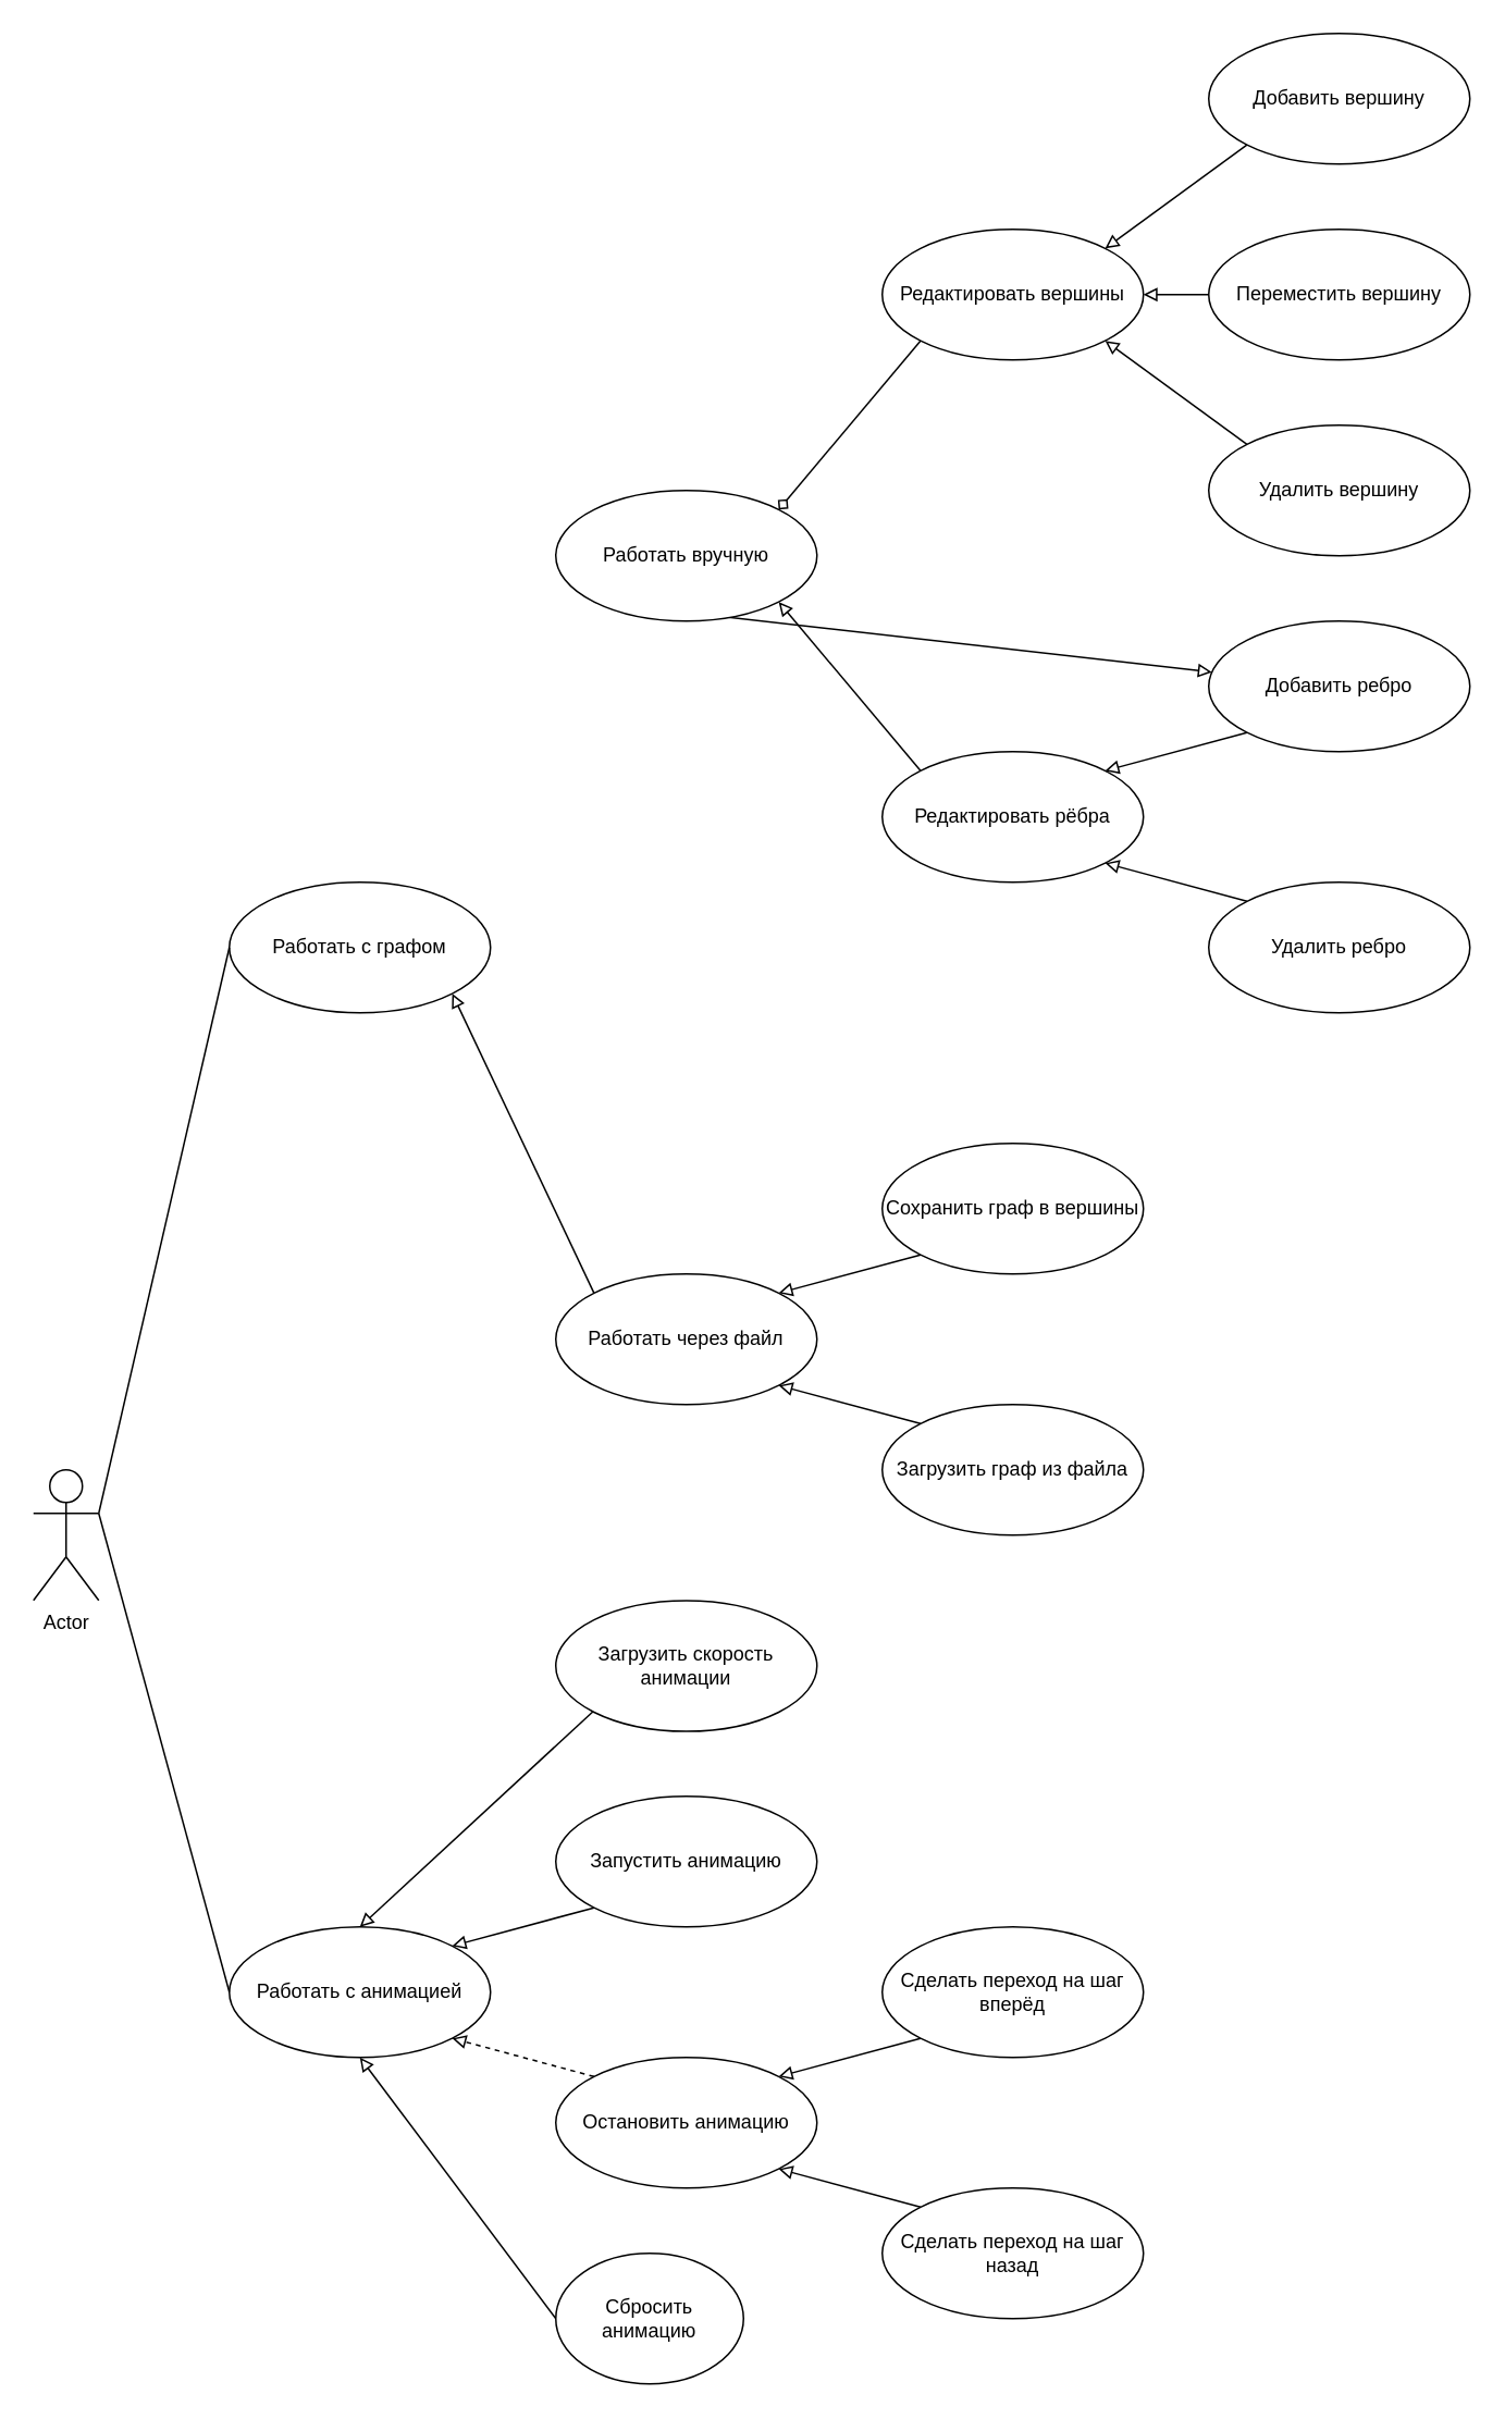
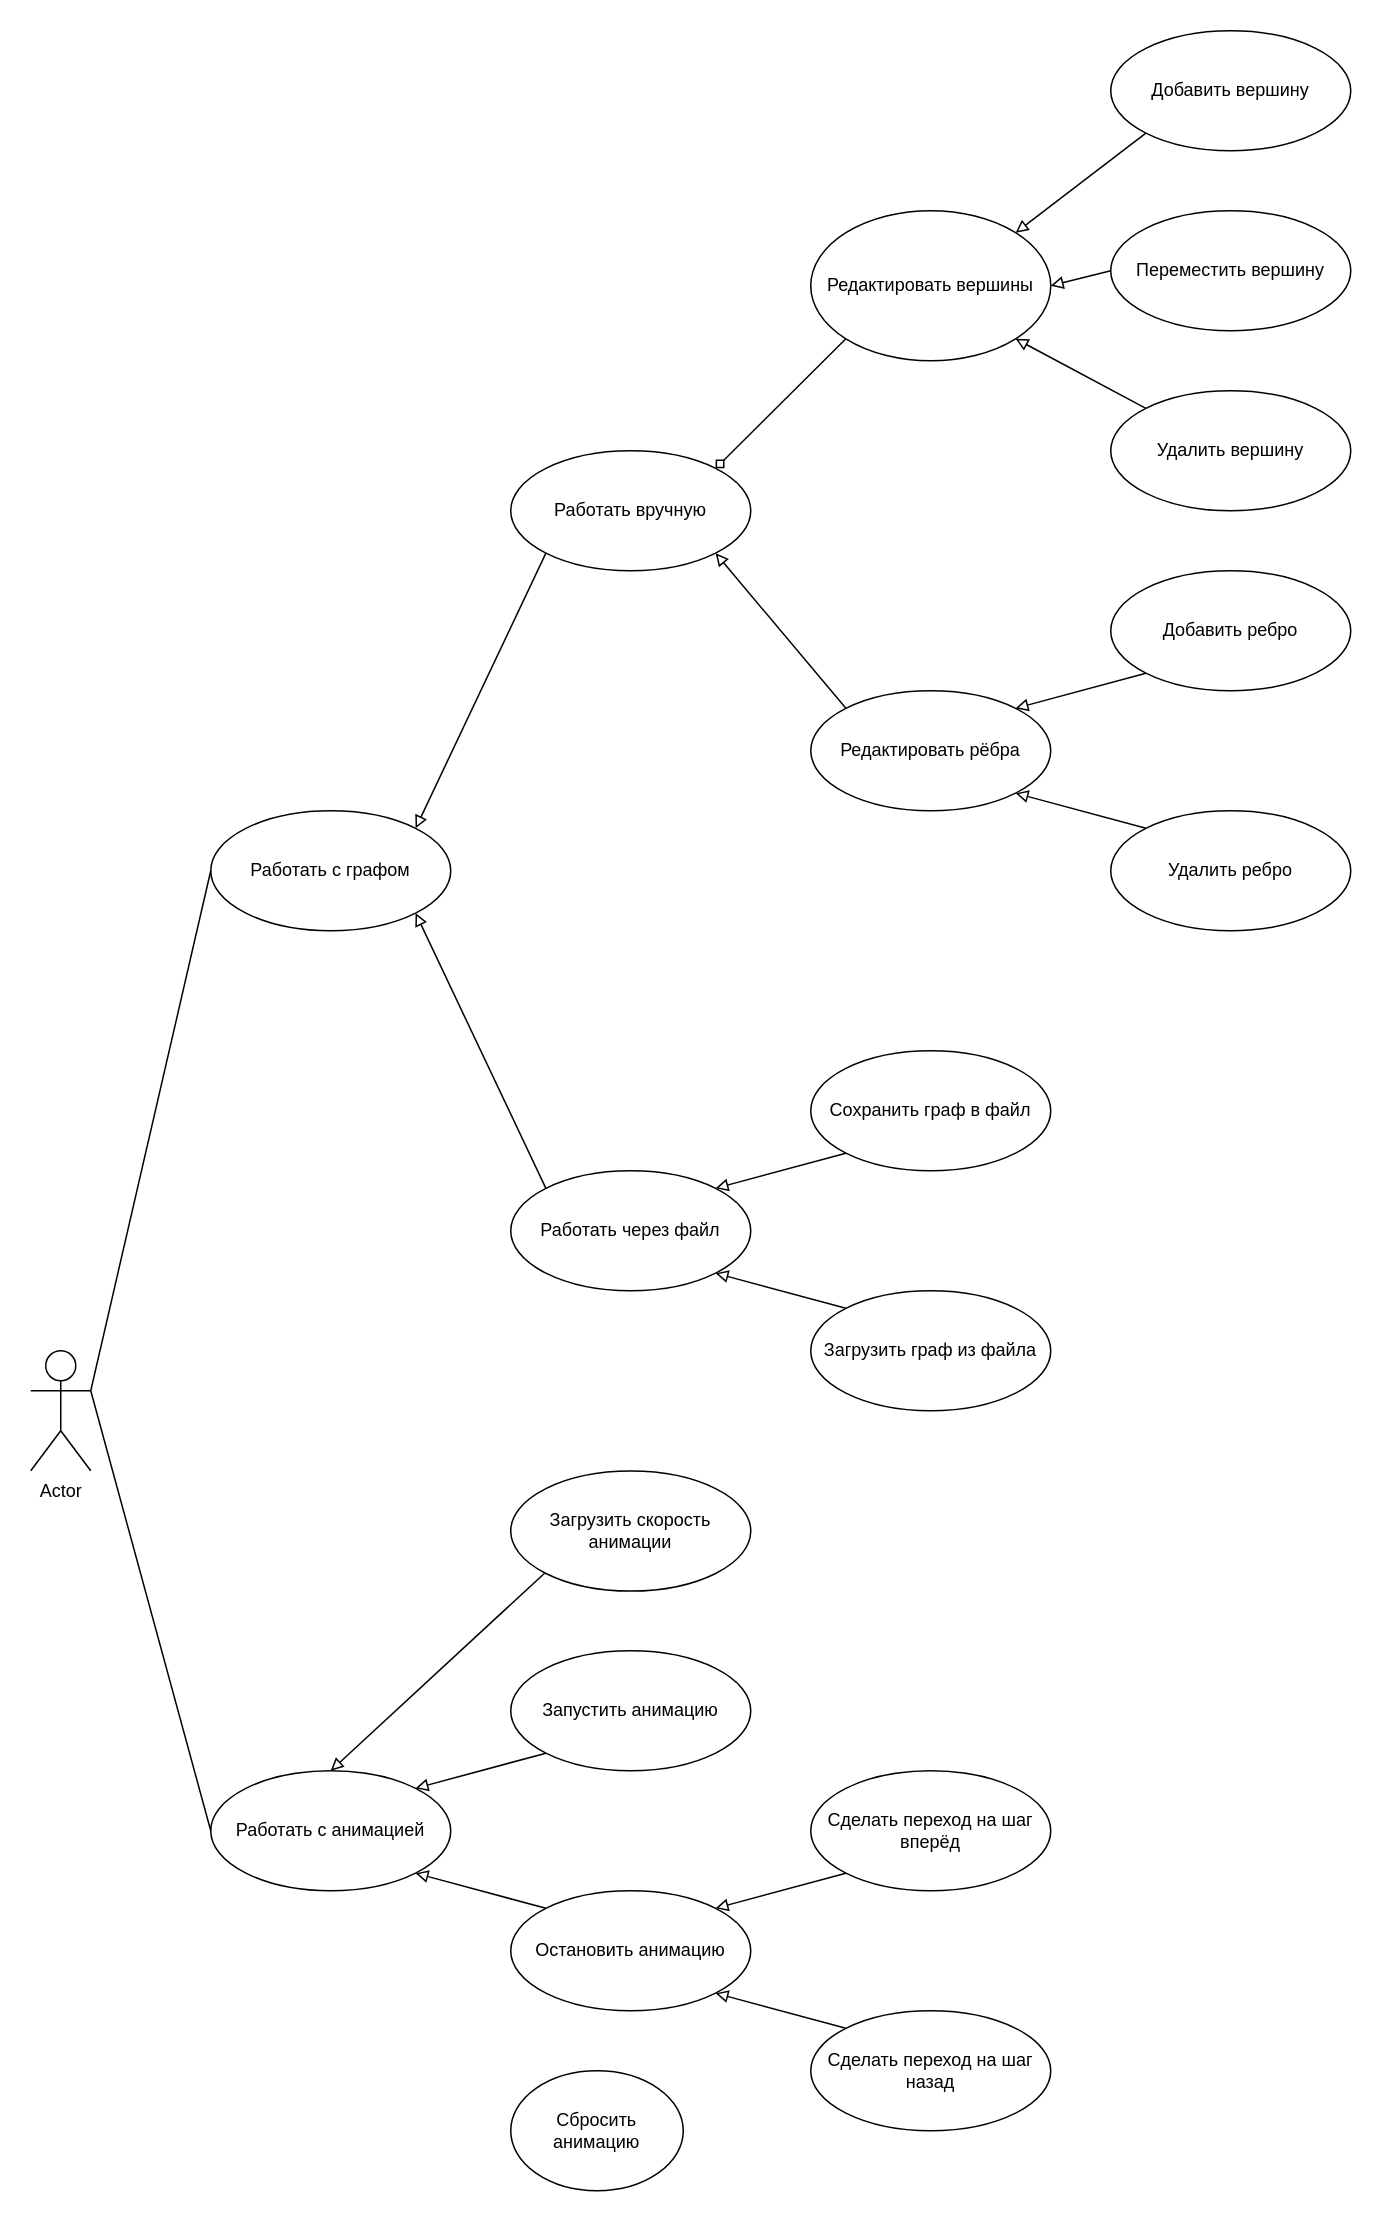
  <mxCell id="0" />
  <mxCell id="1" parent="0" />
  <mxCell id="2" value="Actor" style="shape=umlActor;verticalLabelPosition=bottom;labelBackgroundColor=#ffffff;verticalAlign=top;html=1;outlineConnect=0;" vertex="1" parent="1"><mxGeometry x="20" y="900" width="40" height="80" as="geometry" /></mxCell>
  <mxCell id="3" value="Работать с графом" style="ellipse;whiteSpace=wrap;html=1;" vertex="1" parent="1"><mxGeometry x="140" y="540" width="160" height="80" as="geometry" /></mxCell>
  <mxCell id="4" value="" style="endArrow=none;html=1;strokeColor=#000000;entryX=0;entryY=0.5;entryDx=0;entryDy=0;exitX=1;exitY=0.333;exitDx=0;exitDy=0;exitPerimeter=0;" edge="1" parent="1" source="2" target="3"><mxGeometry width="50" height="50" relative="1" as="geometry"><mxPoint x="0" y="390" as="sourcePoint" /><mxPoint x="50" y="340" as="targetPoint" /></mxGeometry></mxCell>
  <mxCell id="5" value="Работать с анимацией" style="ellipse;whiteSpace=wrap;html=1;" vertex="1" parent="1"><mxGeometry x="140" y="1180" width="160" height="80" as="geometry" /></mxCell>
  <mxCell id="6" value="" style="endArrow=none;html=1;strokeColor=#000000;entryX=0;entryY=0.5;entryDx=0;entryDy=0;exitX=1;exitY=0.333;exitDx=0;exitDy=0;exitPerimeter=0;" edge="1" parent="1" source="2" target="5"><mxGeometry width="50" height="50" relative="1" as="geometry"><mxPoint x="30" y="260" as="sourcePoint" /><mxPoint x="50" y="360" as="targetPoint" /></mxGeometry></mxCell>
  <mxCell id="7" style="edgeStyle=none;rounded=0;orthogonalLoop=1;jettySize=auto;html=1;exitX=0;exitY=1;exitDx=0;exitDy=0;entryX=1;entryY=0;entryDx=0;entryDy=0;endArrow=block;endFill=0;strokeColor=#000000;" edge="1" parent="1" source="8" target="35"><mxGeometry relative="1" as="geometry" /></mxCell>
  <mxCell id="8" value="Добавить вершину" style="ellipse;whiteSpace=wrap;html=1;" vertex="1" parent="1"><mxGeometry x="740" y="20" width="160" height="80" as="geometry" /></mxCell>
  <mxCell id="9" style="edgeStyle=none;rounded=0;orthogonalLoop=1;jettySize=auto;html=1;exitX=0;exitY=0.5;exitDx=0;exitDy=0;entryX=1;entryY=0.5;entryDx=0;entryDy=0;endArrow=block;endFill=0;strokeColor=#000000;" edge="1" parent="1" source="10" target="35"><mxGeometry relative="1" as="geometry" /></mxCell>
  <mxCell id="10" value="Переместить вершину" style="ellipse;whiteSpace=wrap;html=1;verticalAlign=middle;" vertex="1" parent="1"><mxGeometry x="740" y="140" width="160" height="80" as="geometry" /></mxCell>
  <mxCell id="11" style="edgeStyle=none;rounded=0;orthogonalLoop=1;jettySize=auto;html=1;exitX=0;exitY=1;exitDx=0;exitDy=0;entryX=1;entryY=0;entryDx=0;entryDy=0;endArrow=block;endFill=0;strokeColor=#000000;" edge="1" parent="1" source="12" target="37"><mxGeometry relative="1" as="geometry" /></mxCell>
  <mxCell id="12" value="Добавить ребро" style="ellipse;whiteSpace=wrap;html=1;" vertex="1" parent="1"><mxGeometry x="740" y="380" width="160" height="80" as="geometry" /></mxCell>
  <mxCell id="13" style="edgeStyle=none;rounded=0;orthogonalLoop=1;jettySize=auto;html=1;exitX=0;exitY=1;exitDx=0;exitDy=0;entryX=1;entryY=0;entryDx=0;entryDy=0;endArrow=block;endFill=0;strokeColor=#000000;" edge="1" parent="1" source="14" target="41"><mxGeometry relative="1" as="geometry" /></mxCell>
- <mxCell id="14" value="Сохранить граф в вершины" style="ellipse;whiteSpace=wrap;html=1;" vertex="1" parent="1"><mxGeometry x="540" y="700" width="160" height="80" as="geometry" /></mxCell>
+ <mxCell id="14" value="Сохранить граф в файл" style="ellipse;whiteSpace=wrap;html=1;" vertex="1" parent="1"><mxGeometry x="540" y="700" width="160" height="80" as="geometry" /></mxCell>
  <mxCell id="15" style="edgeStyle=none;rounded=0;orthogonalLoop=1;jettySize=auto;html=1;exitX=0;exitY=0;exitDx=0;exitDy=0;entryX=1;entryY=1;entryDx=0;entryDy=0;endArrow=block;endFill=0;strokeColor=#000000;" edge="1" parent="1" source="16" target="35"><mxGeometry relative="1" as="geometry" /></mxCell>
  <mxCell id="16" value="Удалить вершину" style="ellipse;whiteSpace=wrap;html=1;verticalAlign=middle;" vertex="1" parent="1"><mxGeometry x="740" y="260" width="160" height="80" as="geometry" /></mxCell>
  <mxCell id="17" style="edgeStyle=none;rounded=0;orthogonalLoop=1;jettySize=auto;html=1;exitX=0;exitY=0;exitDx=0;exitDy=0;entryX=1;entryY=1;entryDx=0;entryDy=0;endArrow=block;endFill=0;strokeColor=#000000;" edge="1" parent="1" source="18" target="41"><mxGeometry relative="1" as="geometry" /></mxCell>
  <mxCell id="18" value="Загрузить граф из файла" style="ellipse;whiteSpace=wrap;html=1;" vertex="1" parent="1"><mxGeometry x="540" y="860" width="160" height="80" as="geometry" /></mxCell>
  <mxCell id="19" style="edgeStyle=none;rounded=0;orthogonalLoop=1;jettySize=auto;html=1;exitX=0;exitY=1;exitDx=0;exitDy=0;entryX=0.5;entryY=0;entryDx=0;entryDy=0;endArrow=block;endFill=0;strokeColor=#000000;" edge="1" parent="1" source="20" target="5"><mxGeometry relative="1" as="geometry" /></mxCell>
  <mxCell id="20" value="Загрузить скорость анимации" style="ellipse;whiteSpace=wrap;html=1;" vertex="1" parent="1"><mxGeometry x="340" y="980.214" width="160" height="80" as="geometry" /></mxCell>
  <mxCell id="21" style="edgeStyle=none;rounded=0;orthogonalLoop=1;jettySize=auto;html=1;exitX=0;exitY=1;exitDx=0;exitDy=0;entryX=1;entryY=0;entryDx=0;entryDy=0;endArrow=block;endFill=0;strokeColor=#000000;" edge="1" parent="1" source="22" target="26"><mxGeometry relative="1" as="geometry" /></mxCell>
  <mxCell id="22" value="Сделать переход на шаг вперёд" style="ellipse;whiteSpace=wrap;html=1;" vertex="1" parent="1"><mxGeometry x="540" y="1180" width="160" height="80" as="geometry" /></mxCell>
  <mxCell id="23" style="edgeStyle=none;rounded=0;orthogonalLoop=1;jettySize=auto;html=1;exitX=0;exitY=0;exitDx=0;exitDy=0;entryX=1;entryY=1;entryDx=0;entryDy=0;endArrow=block;endFill=0;strokeColor=#000000;" edge="1" parent="1" source="24" target="26"><mxGeometry relative="1" as="geometry" /></mxCell>
  <mxCell id="24" value="Сделать переход на шаг назад" style="ellipse;whiteSpace=wrap;html=1;" vertex="1" parent="1"><mxGeometry x="540" y="1340" width="160" height="80" as="geometry" /></mxCell>
- <mxCell id="25" style="edgeStyle=none;rounded=0;orthogonalLoop=1;jettySize=auto;html=1;exitX=0;exitY=0;exitDx=0;exitDy=0;entryX=1;entryY=1;entryDx=0;entryDy=0;endArrow=block;endFill=0;strokeColor=#000000;dashed=1;" edge="1" parent="1" source="26" target="5"><mxGeometry relative="1" as="geometry" /></mxCell>
+ <mxCell id="25" style="edgeStyle=none;rounded=0;orthogonalLoop=1;jettySize=auto;html=1;exitX=0;exitY=0;exitDx=0;exitDy=0;entryX=1;entryY=1;entryDx=0;entryDy=0;endArrow=block;endFill=0;strokeColor=#000000;" edge="1" parent="1" source="26" target="5"><mxGeometry relative="1" as="geometry" /></mxCell>
  <mxCell id="26" value="Остановить анимацию" style="ellipse;whiteSpace=wrap;html=1;" vertex="1" parent="1"><mxGeometry x="340" y="1260" width="160" height="80" as="geometry" /></mxCell>
  <mxCell id="27" style="edgeStyle=none;rounded=0;orthogonalLoop=1;jettySize=auto;html=1;entryX=1;entryY=0.5;entryDx=0;entryDy=0;dashed=1;endArrow=open;endFill=0;strokeColor=#000000;" edge="1" parent="1" source="26" target="26"><mxGeometry relative="1" as="geometry" /></mxCell>
  <mxCell id="28" style="edgeStyle=none;rounded=0;orthogonalLoop=1;jettySize=auto;html=1;exitX=0;exitY=1;exitDx=0;exitDy=0;entryX=1;entryY=0;entryDx=0;entryDy=0;endArrow=block;endFill=0;strokeColor=#000000;" edge="1" parent="1" source="29" target="5"><mxGeometry relative="1" as="geometry" /></mxCell>
  <mxCell id="29" value="Запустить анимацию" style="ellipse;whiteSpace=wrap;html=1;" vertex="1" parent="1"><mxGeometry x="340" y="1100" width="160" height="80" as="geometry" /></mxCell>
- <mxCell id="30" style="edgeStyle=none;rounded=0;orthogonalLoop=1;jettySize=auto;html=1;exitX=0;exitY=0.5;exitDx=0;exitDy=0;entryX=0.5;entryY=1;entryDx=0;entryDy=0;endArrow=block;endFill=0;strokeColor=#000000;" edge="1" parent="1" source="31" target="5"><mxGeometry relative="1" as="geometry" /></mxCell>
  <mxCell id="31" value="Сбросить анимацию" style="ellipse;whiteSpace=wrap;html=1;" vertex="1" parent="1"><mxGeometry x="340" y="1380" width="115" height="80" as="geometry" /></mxCell>
  <mxCell id="32" style="edgeStyle=none;rounded=0;orthogonalLoop=1;jettySize=auto;html=1;exitX=0;exitY=0;exitDx=0;exitDy=0;entryX=1;entryY=1;entryDx=0;entryDy=0;endArrow=block;endFill=0;strokeColor=#000000;" edge="1" parent="1" source="33" target="37"><mxGeometry relative="1" as="geometry" /></mxCell>
  <mxCell id="33" value="Удалить ребро" style="ellipse;whiteSpace=wrap;html=1;" vertex="1" parent="1"><mxGeometry x="740" y="540" width="160" height="80" as="geometry" /></mxCell>
  <mxCell id="34" style="edgeStyle=none;rounded=0;orthogonalLoop=1;jettySize=auto;html=1;exitX=0;exitY=1;exitDx=0;exitDy=0;entryX=1;entryY=0;entryDx=0;entryDy=0;endArrow=diamond;endFill=0;strokeColor=#000000;" edge="1" parent="1" source="35" target="39"><mxGeometry relative="1" as="geometry" /></mxCell>
- <mxCell id="35" value="Редактировать вершины" style="ellipse;whiteSpace=wrap;html=1;" vertex="1" parent="1"><mxGeometry x="540" y="140" width="160" height="80" as="geometry" /></mxCell>
+ <mxCell id="35" value="Редактировать вершины" style="ellipse;whiteSpace=wrap;html=1;" vertex="1" parent="1"><mxGeometry x="540" y="140" width="160" height="100" as="geometry" /></mxCell>
  <mxCell id="36" style="edgeStyle=none;rounded=0;orthogonalLoop=1;jettySize=auto;html=1;exitX=0;exitY=0;exitDx=0;exitDy=0;entryX=1;entryY=1;entryDx=0;entryDy=0;endArrow=block;endFill=0;strokeColor=#000000;" edge="1" parent="1" source="37" target="39"><mxGeometry relative="1" as="geometry" /></mxCell>
  <mxCell id="37" value="Редактировать рёбра" style="ellipse;whiteSpace=wrap;html=1;" vertex="1" parent="1"><mxGeometry x="540" y="460" width="160" height="80" as="geometry" /></mxCell>
- <mxCell id="38" style="edgeStyle=none;rounded=0;orthogonalLoop=1;jettySize=auto;html=1;exitX=0;exitY=1;exitDx=0;exitDy=0;endArrow=block;endFill=0;strokeColor=#000000;" edge="1" parent="1" source="39" target="12"><mxGeometry relative="1" as="geometry" /></mxCell>
+ <mxCell id="38" style="edgeStyle=none;rounded=0;orthogonalLoop=1;jettySize=auto;html=1;exitX=0;exitY=1;exitDx=0;exitDy=0;entryX=1;entryY=0;entryDx=0;entryDy=0;endArrow=block;endFill=0;strokeColor=#000000;" edge="1" parent="1" source="39" target="3"><mxGeometry relative="1" as="geometry" /></mxCell>
  <mxCell id="39" value="Работать вручную" style="ellipse;whiteSpace=wrap;html=1;" vertex="1" parent="1"><mxGeometry x="340" y="300" width="160" height="80" as="geometry" /></mxCell>
  <mxCell id="40" style="edgeStyle=none;rounded=0;orthogonalLoop=1;jettySize=auto;html=1;exitX=0;exitY=0;exitDx=0;exitDy=0;entryX=1;entryY=1;entryDx=0;entryDy=0;endArrow=block;endFill=0;strokeColor=#000000;" edge="1" parent="1" source="41" target="3"><mxGeometry relative="1" as="geometry" /></mxCell>
  <mxCell id="41" value="Работать через файл" style="ellipse;whiteSpace=wrap;html=1;" vertex="1" parent="1"><mxGeometry x="340" y="780" width="160" height="80" as="geometry" /></mxCell>
